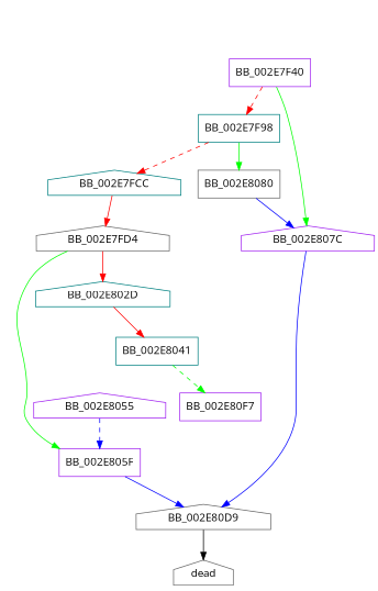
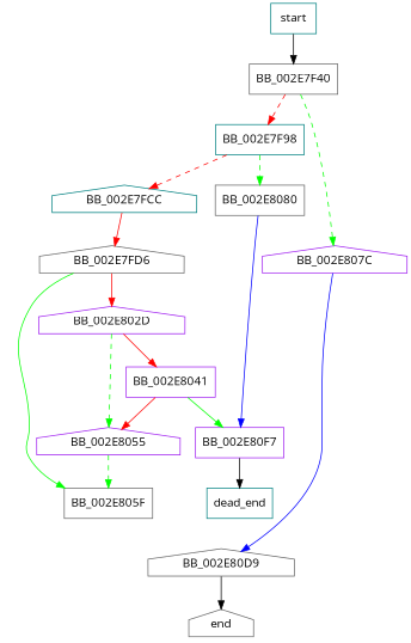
  digraph {
    fontname="Open Sans"
    node [color=gray40 fontname="Open Sans" shape=box]
    edge [fontname="Open Sans" style=solid color=red]
-   BB_002E7F40 [color=purple]
+   start [color=teal]
+   BB_002E7F40
    BB_002E7F98 [color=teal]
    n4 [color=purple label=BB_002E807C shape=house]
    BB_002E7FCC [color=teal shape=house]
    BB_002E8080
    BB_002E80D9 [shape=house]
-   BB_002E7FD4 [shape=house]
-   end [shape=house label=dead]
-   BB_002E802D [color=teal shape=house]
-   BB_002E805F [color=purple]
-   BB_002E8041 [color=teal]
+   BB_002E7FD4 [shape=house label=BB_002E7FD6]
+   end [shape=house]
+   BB_002E802D [color=purple shape=house]
+   BB_002E805F
+   BB_002E8041 [color=purple]
    BB_002E8055 [color=purple shape=house]
    BB_002E80F7 [color=purple]
+   dead_end [color=teal]
+   start -> BB_002E7F40 [color=""]
    BB_002E7F40 -> BB_002E7F98 [style=dashed]
-   BB_002E7F40 -> n4 [color=green]
+   BB_002E7F40 -> n4 [color=green style=dashed]
    BB_002E7F98 -> BB_002E7FCC [style=dashed]
-   BB_002E7F98 -> BB_002E8080 [color=green]
+   BB_002E7F98 -> BB_002E8080 [color=green style=dashed]
    n4 -> BB_002E80D9 [color=blue]
    BB_002E7FCC -> BB_002E7FD4
-   BB_002E8080 -> n4 [color=blue]
+   BB_002E8080 -> BB_002E80F7 [color=blue]
    BB_002E80D9 -> end [color=""]
    BB_002E7FD4 -> BB_002E802D
    BB_002E7FD4 -> BB_002E805F [color=green]
    BB_002E802D -> BB_002E8041
-   BB_002E805F -> BB_002E80D9 [color=blue]
-   BB_002E8041 -> BB_002E80F7 [color=green style=dashed]
-   BB_002E8055 -> BB_002E805F [color=blue style=dashed]
+   BB_002E802D -> BB_002E8055 [color=green style=dashed]
+   BB_002E8041 -> BB_002E8055
+   BB_002E8041 -> BB_002E80F7 [color=green]
+   BB_002E8055 -> BB_002E805F [color=green style=dashed]
+   BB_002E80F7 -> dead_end [color=""]
  }
